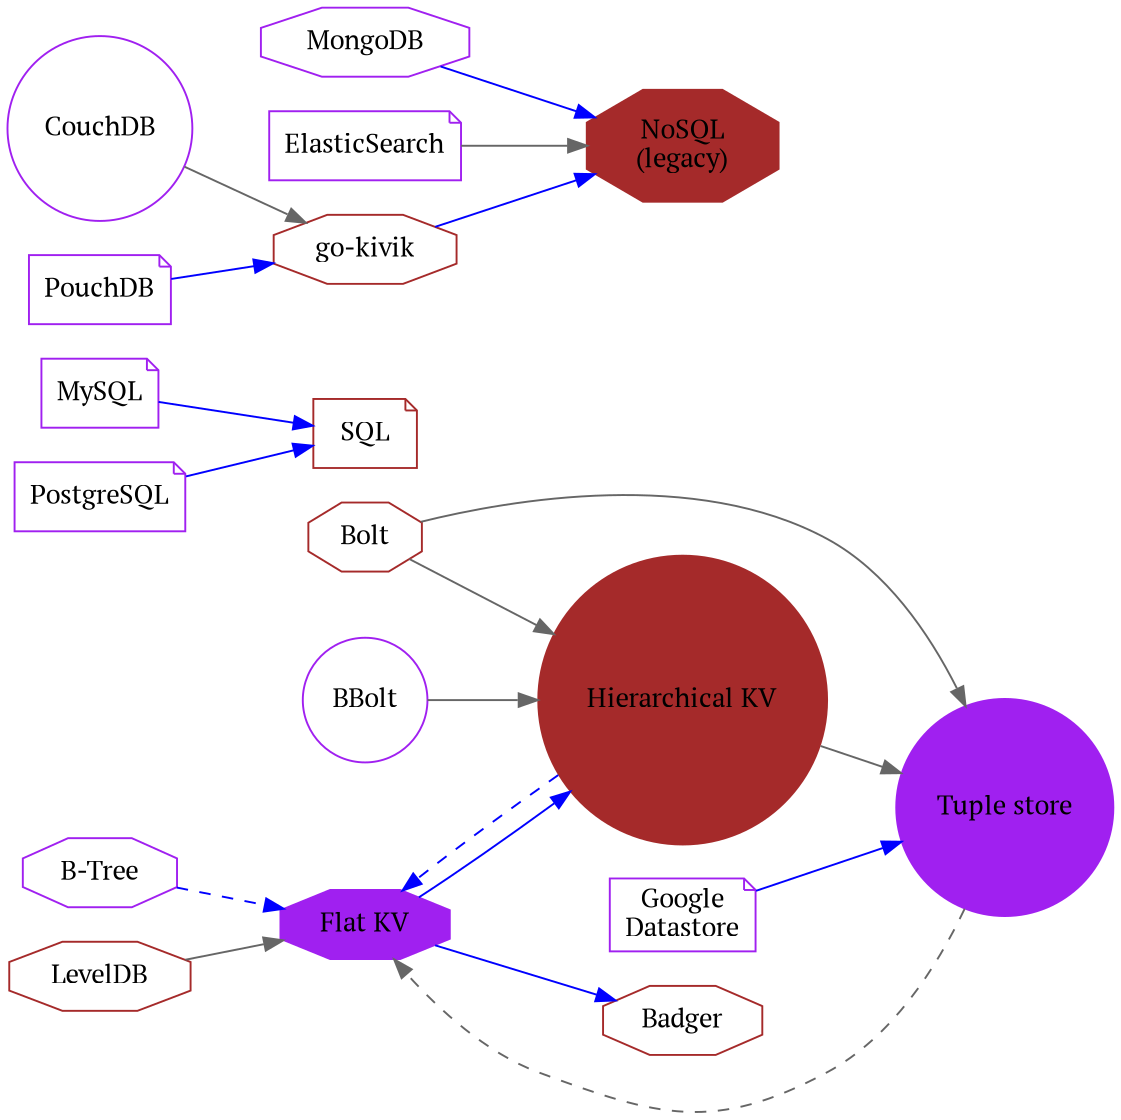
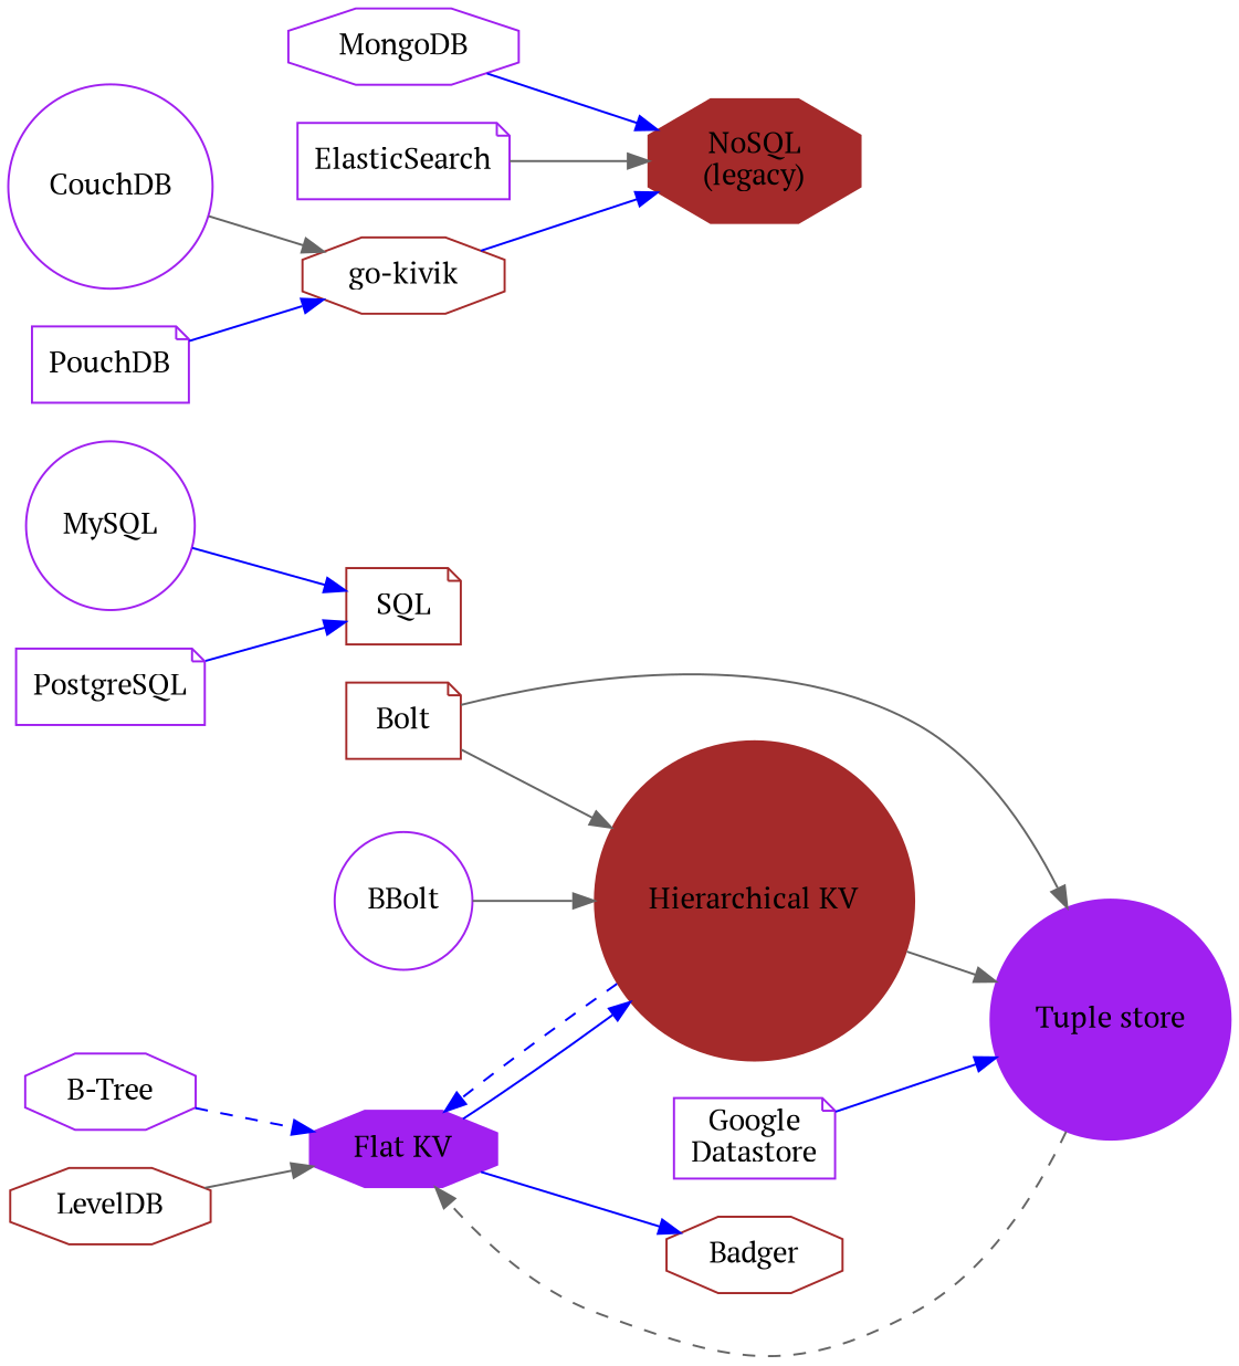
  digraph {
    fontname="PT Serif"
    rankdir=LR
    node [color=purple fontname="PT Serif" shape=octagon]
    edge [color=blue fontname="PT Serif"]
    n1 [label="Flat KV" style=filled]
    n2 [color=brown label="Hierarchical KV" shape=circle style=filled]
    n3 [color=brown label=Badger]
    n4 [label="Tuple store" shape=circle style=filled]
    n5 [label="B-Tree"]
    n6 [color=brown label=LevelDB]
-   n7 [color=brown label=Bolt]
+   n7 [color=brown label=Bolt shape=note]
    n8 [label=BBolt shape=circle]
    n9 [color=brown label=SQL shape=note]
-   n10 [label=MySQL shape=note]
+   n10 [label=MySQL shape=circle]
    n11 [label=PostgreSQL shape=note]
    n12 [label="Google\nDatastore" shape=note]
    n13 [color=brown label="NoSQL\n(legacy)" style=filled]
    n14 [label=MongoDB]
    n15 [label=ElasticSearch shape=note]
    n16 [color=brown label="go-kivik"]
    n17 [label=CouchDB shape=circle]
    n18 [label=PouchDB shape=note]
    n1 -> n2
    n1 -> n3
    n2 -> n1 [style=dashed]
    n2 -> n4 [color=gray40]
    n4 -> n1 [color=gray40 style=dashed]
    n5 -> n1 [style=dashed]
    n6 -> n1 [color=gray40]
    n7 -> n2 [color=gray40]
    n7 -> n4 [color=gray40]
    n8 -> n2 [color=gray40]
    n10 -> n9
    n11 -> n9
    n12 -> n4
    n14 -> n13
    n15 -> n13 [color=gray40]
    n16 -> n13
    n17 -> n16 [color=gray40]
    n18 -> n16
  }
